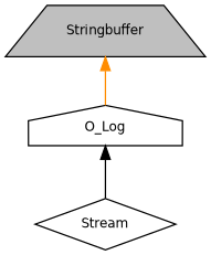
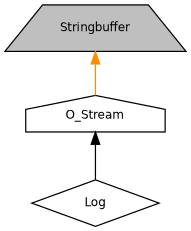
  digraph {
    node [color=black fontname=Helvetica fontsize=10]
    edge [dir=back fontname=Helvetica fontsize=10 labelfontname=Helvetica labelfontsize=10 style=solid]
    n1 [fillcolor=grey75 fontcolor=black height=0.2 label=Stringbuffer shape=trapezium style=filled width=0.4]
-   n2 [height=0.2 label=O_Log shape=house width=0.4]
-   n3 [height=0.2 label=Stream shape=diamond width=0.4]
+   n2 [height=0.2 label=O_Stream shape=house width=0.4]
+   n3 [height=0.2 label=Log shape=diamond width=0.4]
    n1 -> n2 [color=darkorange]
    n2 -> n3 [color=black]
  }
